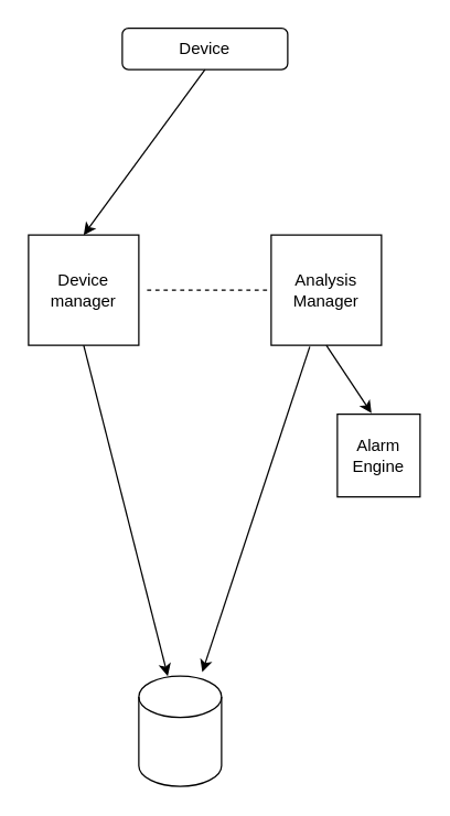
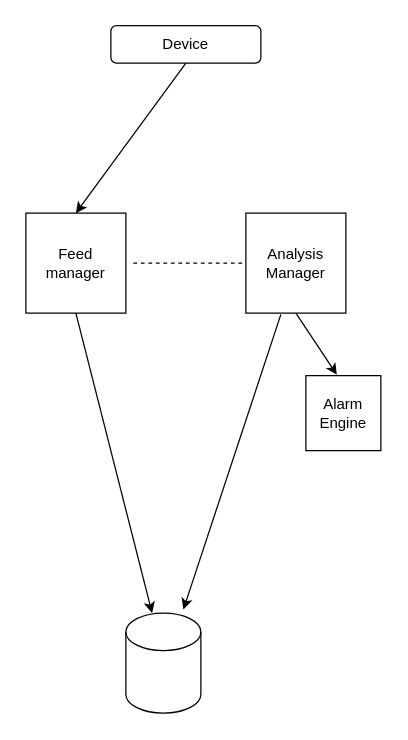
  <mxCell id="0" />
  <mxCell id="1" parent="0" />
  <mxCell id="2" value="Device" style="rounded=1;whiteSpace=wrap;html=1;fontSize=12;glass=0;strokeWidth=1;shadow=0;" parent="1" vertex="1"><mxGeometry x="88" y="20" width="120" height="30" as="geometry" /></mxCell>
- <mxCell id="3" value="Device manager" style="whiteSpace=wrap;html=1;aspect=fixed;" vertex="1" parent="1"><mxGeometry x="20" y="170" width="80" height="80" as="geometry" /></mxCell>
+ <mxCell id="3" value="Feed manager" style="whiteSpace=wrap;html=1;aspect=fixed;" vertex="1" parent="1"><mxGeometry x="20" y="170" width="80" height="80" as="geometry" /></mxCell>
  <mxCell id="4" value="Analysis Manager" style="whiteSpace=wrap;html=1;aspect=fixed;" vertex="1" parent="1"><mxGeometry x="196" y="170" width="80" height="80" as="geometry" /></mxCell>
  <mxCell id="5" value="" style="endArrow=none;dashed=1;html=1;entryX=0;entryY=0.5;entryDx=0;entryDy=0;" edge="1" parent="1" target="4"><mxGeometry width="50" height="50" relative="1" as="geometry"><mxPoint x="106" y="210" as="sourcePoint" /><mxPoint x="176" y="230" as="targetPoint" /></mxGeometry></mxCell>
  <mxCell id="6" value="" style="endArrow=classic;html=1;exitX=0.5;exitY=1;exitDx=0;exitDy=0;entryX=0.5;entryY=0;entryDx=0;entryDy=0;" edge="1" parent="1" source="2" target="3"><mxGeometry width="50" height="50" relative="1" as="geometry"><mxPoint x="-106" y="150" as="sourcePoint" /><mxPoint x="-56" y="100" as="targetPoint" /></mxGeometry></mxCell>
  <mxCell id="7" value="" style="shape=cylinder3;whiteSpace=wrap;html=1;boundedLbl=1;backgroundOutline=1;size=15;" vertex="1" parent="1"><mxGeometry x="100" y="490" width="60" height="80" as="geometry" /></mxCell>
  <mxCell id="8" value="Alarm Engine" style="whiteSpace=wrap;html=1;aspect=fixed;" vertex="1" parent="1"><mxGeometry x="244" y="300" width="60" height="60" as="geometry" /></mxCell>
  <mxCell id="9" value="" style="endArrow=classic;html=1;exitX=0.5;exitY=1;exitDx=0;exitDy=0;entryX=0.35;entryY=0;entryDx=0;entryDy=0;entryPerimeter=0;" edge="1" parent="1" source="3" target="7"><mxGeometry width="50" height="50" relative="1" as="geometry"><mxPoint x="124" y="310" as="sourcePoint" /><mxPoint x="174" y="260" as="targetPoint" /></mxGeometry></mxCell>
  <mxCell id="10" value="" style="endArrow=classic;html=1;exitX=0.5;exitY=1;exitDx=0;exitDy=0;entryX=0.413;entryY=-0.012;entryDx=0;entryDy=0;entryPerimeter=0;" edge="1" parent="1" source="4" target="8"><mxGeometry width="50" height="50" relative="1" as="geometry"><mxPoint x="124" y="310" as="sourcePoint" /><mxPoint x="174" y="260" as="targetPoint" /></mxGeometry></mxCell>
  <mxCell id="11" value="" style="endArrow=classic;html=1;exitX=0.35;exitY=1.013;exitDx=0;exitDy=0;exitPerimeter=0;entryX=0.767;entryY=-0.037;entryDx=0;entryDy=0;entryPerimeter=0;" edge="1" parent="1" source="4" target="7"><mxGeometry width="50" height="50" relative="1" as="geometry"><mxPoint x="124" y="310" as="sourcePoint" /><mxPoint x="174" y="260" as="targetPoint" /></mxGeometry></mxCell>
